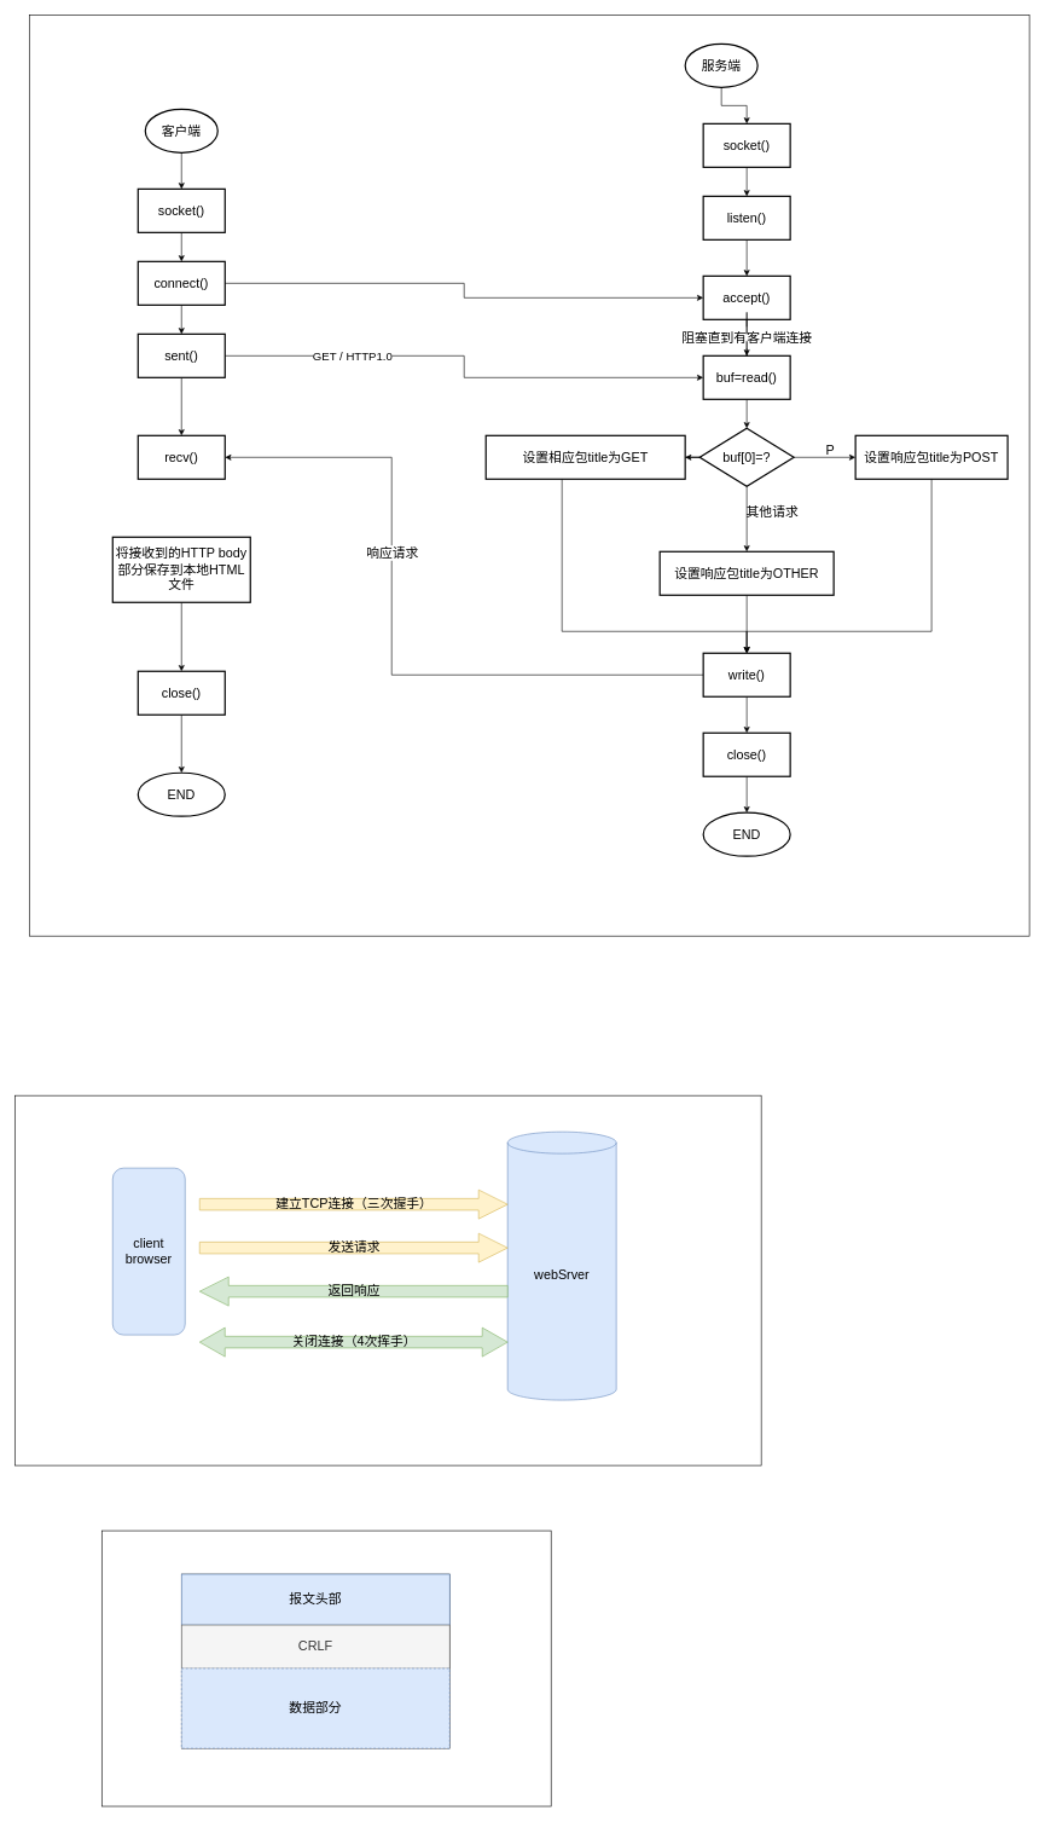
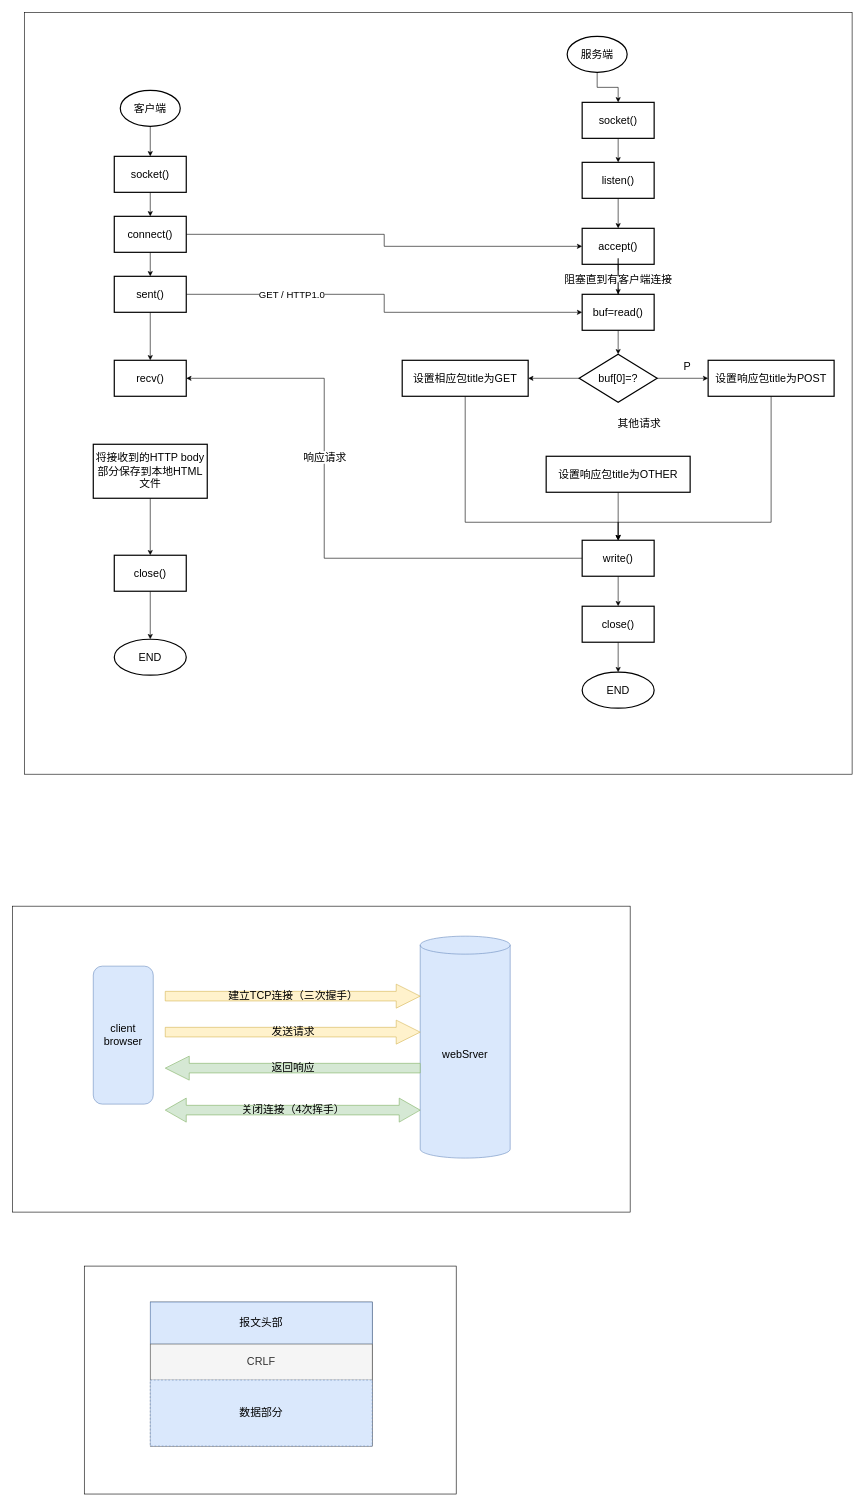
  <mxCell id="0" />
  <mxCell id="1" parent="0" />
  <mxCell id="2" value="" style="rounded=0;whiteSpace=wrap;html=1;fontSize=18;" vertex="1" parent="1"><mxGeometry x="140" y="2110" width="620" height="380" as="geometry" /></mxCell>
  <mxCell id="3" value="" style="rounded=0;whiteSpace=wrap;html=1;fontSize=18;" vertex="1" parent="1"><mxGeometry x="20" y="1510" width="1030" height="510" as="geometry" /></mxCell>
  <mxCell id="4" value="" style="rounded=0;whiteSpace=wrap;html=1;fontSize=18;" parent="1" vertex="1"><mxGeometry x="40" y="20" width="1380" height="1270" as="geometry" /></mxCell>
  <mxCell id="5" value="" style="edgeStyle=orthogonalEdgeStyle;rounded=0;orthogonalLoop=1;jettySize=auto;html=1;fontSize=18;" parent="1" source="6" target="12" edge="1"><mxGeometry relative="1" as="geometry" /></mxCell>
  <mxCell id="6" value="&lt;font style=&quot;font-size: 18px&quot;&gt;客户端&lt;/font&gt;" style="strokeWidth=2;html=1;shape=mxgraph.flowchart.start_1;whiteSpace=wrap;" parent="1" vertex="1"><mxGeometry x="200" y="150" width="100" height="60" as="geometry" /></mxCell>
  <mxCell id="7" value="" style="edgeStyle=orthogonalEdgeStyle;rounded=0;orthogonalLoop=1;jettySize=auto;html=1;fontSize=18;" parent="1" source="8" target="10" edge="1"><mxGeometry relative="1" as="geometry" /></mxCell>
  <mxCell id="8" value="&lt;span style=&quot;font-size: 18px&quot;&gt;服务端&lt;br&gt;&lt;/span&gt;" style="strokeWidth=2;html=1;shape=mxgraph.flowchart.start_1;whiteSpace=wrap;" parent="1" vertex="1"><mxGeometry x="945" y="60" width="100" height="60" as="geometry" /></mxCell>
  <mxCell id="9" value="" style="edgeStyle=orthogonalEdgeStyle;rounded=0;orthogonalLoop=1;jettySize=auto;html=1;fontSize=18;" parent="1" source="10" target="14" edge="1"><mxGeometry relative="1" as="geometry" /></mxCell>
  <mxCell id="10" value="&lt;font style=&quot;font-size: 18px&quot;&gt;socket()&lt;/font&gt;" style="whiteSpace=wrap;html=1;strokeWidth=2;" parent="1" vertex="1"><mxGeometry x="970" y="170" width="120" height="60" as="geometry" /></mxCell>
  <mxCell id="11" value="" style="edgeStyle=orthogonalEdgeStyle;rounded=0;orthogonalLoop=1;jettySize=auto;html=1;fontSize=18;" parent="1" source="12" target="42" edge="1"><mxGeometry relative="1" as="geometry" /></mxCell>
  <mxCell id="12" value="&lt;font style=&quot;font-size: 18px&quot;&gt;socket()&lt;/font&gt;" style="whiteSpace=wrap;html=1;strokeWidth=2;" parent="1" vertex="1"><mxGeometry x="190" y="260" width="120" height="60" as="geometry" /></mxCell>
  <mxCell id="13" value="" style="edgeStyle=orthogonalEdgeStyle;rounded=0;orthogonalLoop=1;jettySize=auto;html=1;fontSize=18;" parent="1" source="14" target="16" edge="1"><mxGeometry relative="1" as="geometry" /></mxCell>
  <mxCell id="14" value="&lt;font style=&quot;font-size: 18px&quot;&gt;listen()&lt;/font&gt;" style="whiteSpace=wrap;html=1;strokeWidth=2;" parent="1" vertex="1"><mxGeometry x="970" y="270" width="120" height="60" as="geometry" /></mxCell>
  <mxCell id="15" value="" style="edgeStyle=orthogonalEdgeStyle;rounded=0;orthogonalLoop=1;jettySize=auto;html=1;fontSize=18;startArrow=none;" parent="1" source="38" target="18" edge="1"><mxGeometry relative="1" as="geometry" /></mxCell>
  <mxCell id="16" value="&lt;font style=&quot;font-size: 18px&quot;&gt;accept()&lt;/font&gt;" style="whiteSpace=wrap;html=1;strokeWidth=2;" parent="1" vertex="1"><mxGeometry x="970" y="380" width="120" height="60" as="geometry" /></mxCell>
  <mxCell id="17" value="" style="edgeStyle=orthogonalEdgeStyle;rounded=0;orthogonalLoop=1;jettySize=auto;html=1;fontSize=18;" parent="1" source="18" target="22" edge="1"><mxGeometry relative="1" as="geometry" /></mxCell>
  <mxCell id="18" value="&lt;font style=&quot;font-size: 18px&quot;&gt;buf=read()&lt;/font&gt;" style="whiteSpace=wrap;html=1;strokeWidth=2;" parent="1" vertex="1"><mxGeometry x="970" y="490" width="120" height="60" as="geometry" /></mxCell>
  <mxCell id="19" value="" style="edgeStyle=orthogonalEdgeStyle;rounded=0;orthogonalLoop=1;jettySize=auto;html=1;fontSize=18;" parent="1" source="22" target="24" edge="1"><mxGeometry relative="1" as="geometry" /></mxCell>
  <mxCell id="20" value="" style="edgeStyle=orthogonalEdgeStyle;rounded=0;orthogonalLoop=1;jettySize=auto;html=1;fontSize=18;" parent="1" source="22" target="26" edge="1"><mxGeometry relative="1" as="geometry" /></mxCell>
- <mxCell id="21" value="" style="edgeStyle=orthogonalEdgeStyle;rounded=0;orthogonalLoop=1;jettySize=auto;html=1;fontSize=18;" parent="1" source="22" target="29" edge="1"><mxGeometry relative="1" as="geometry" /></mxCell>
  <mxCell id="22" value="&lt;font style=&quot;font-size: 18px&quot;&gt;buf[0]=?&lt;/font&gt;" style="rhombus;whiteSpace=wrap;html=1;strokeWidth=2;" parent="1" vertex="1"><mxGeometry x="965" y="590" width="130" height="80" as="geometry" /></mxCell>
  <mxCell id="23" style="edgeStyle=orthogonalEdgeStyle;rounded=0;orthogonalLoop=1;jettySize=auto;html=1;fontSize=18;" parent="1" source="24" target="34" edge="1"><mxGeometry relative="1" as="geometry"><Array as="points"><mxPoint x="775" y="870" /><mxPoint x="1030" y="870" /></Array></mxGeometry></mxCell>
- <mxCell id="24" value="&lt;font style=&quot;font-size: 18px&quot;&gt;设置相应包title为GET&lt;/font&gt;" style="whiteSpace=wrap;html=1;strokeWidth=2;" parent="1" vertex="1"><mxGeometry x="670" y="600" width="275" height="60" as="geometry" /></mxCell>
+ <mxCell id="24" value="&lt;font style=&quot;font-size: 18px&quot;&gt;设置相应包title为GET&lt;/font&gt;" style="whiteSpace=wrap;html=1;strokeWidth=2;" parent="1" vertex="1"><mxGeometry x="670" y="600" width="210" height="60" as="geometry" /></mxCell>
  <mxCell id="25" style="edgeStyle=orthogonalEdgeStyle;rounded=0;orthogonalLoop=1;jettySize=auto;html=1;entryX=0.5;entryY=0;entryDx=0;entryDy=0;fontSize=18;" parent="1" source="26" target="34" edge="1"><mxGeometry relative="1" as="geometry"><Array as="points"><mxPoint x="1285" y="870" /><mxPoint x="1030" y="870" /></Array></mxGeometry></mxCell>
  <mxCell id="26" value="&lt;font style=&quot;font-size: 18px&quot;&gt;设置响应包title为POST&lt;/font&gt;" style="whiteSpace=wrap;html=1;strokeWidth=2;" parent="1" vertex="1"><mxGeometry x="1180" y="600" width="210" height="60" as="geometry" /></mxCell>
- <mxCell id="27" value="P" style="text;html=1;align=center;verticalAlign=middle;resizable=0;points=[];autosize=1;strokeColor=none;fillColor=none;fontSize=18;" parent="1" vertex="1"><mxGeometry x="1130" y="605" width="30" height="30" as="geometry" /></mxCell>
+ <mxCell id="27" value="P" style="text;html=1;align=center;verticalAlign=middle;resizable=0;points=[];autosize=1;strokeColor=none;fillColor=none;fontSize=18;" parent="1" vertex="1"><mxGeometry x="1130" y="595" width="30" height="30" as="geometry" /></mxCell>
  <mxCell id="28" value="" style="edgeStyle=orthogonalEdgeStyle;rounded=0;orthogonalLoop=1;jettySize=auto;html=1;fontSize=18;" parent="1" source="29" target="34" edge="1"><mxGeometry relative="1" as="geometry" /></mxCell>
  <mxCell id="29" value="&lt;font style=&quot;font-size: 18px&quot;&gt;设置响应包title为OTHER&lt;/font&gt;" style="whiteSpace=wrap;html=1;strokeWidth=2;" parent="1" vertex="1"><mxGeometry x="910" y="760" width="240" height="60" as="geometry" /></mxCell>
  <mxCell id="30" value="其他请求" style="text;html=1;align=center;verticalAlign=middle;resizable=0;points=[];autosize=1;strokeColor=none;fillColor=none;fontSize=18;" parent="1" vertex="1"><mxGeometry x="1020" y="690" width="90" height="30" as="geometry" /></mxCell>
  <mxCell id="31" value="" style="edgeStyle=orthogonalEdgeStyle;rounded=0;orthogonalLoop=1;jettySize=auto;html=1;fontSize=18;" parent="1" source="34" target="36" edge="1"><mxGeometry relative="1" as="geometry" /></mxCell>
  <mxCell id="32" style="edgeStyle=orthogonalEdgeStyle;rounded=0;orthogonalLoop=1;jettySize=auto;html=1;entryX=1;entryY=0.5;entryDx=0;entryDy=0;fontSize=18;" parent="1" source="34" target="47" edge="1"><mxGeometry relative="1" as="geometry"><Array as="points"><mxPoint x="540" y="930" /><mxPoint x="540" y="630" /></Array></mxGeometry></mxCell>
  <mxCell id="33" value="响应请求" style="edgeLabel;html=1;align=center;verticalAlign=middle;resizable=0;points=[];fontSize=18;" parent="32" vertex="1" connectable="0"><mxGeometry x="0.248" relative="1" as="geometry"><mxPoint as="offset" /></mxGeometry></mxCell>
  <mxCell id="34" value="&lt;font style=&quot;font-size: 18px&quot;&gt;write()&lt;/font&gt;" style="whiteSpace=wrap;html=1;strokeWidth=2;" parent="1" vertex="1"><mxGeometry x="970" y="900" width="120" height="60" as="geometry" /></mxCell>
  <mxCell id="35" value="" style="edgeStyle=orthogonalEdgeStyle;rounded=0;orthogonalLoop=1;jettySize=auto;html=1;fontSize=18;" parent="1" source="36" target="37" edge="1"><mxGeometry relative="1" as="geometry" /></mxCell>
  <mxCell id="36" value="&lt;font style=&quot;font-size: 18px&quot;&gt;close()&lt;/font&gt;" style="whiteSpace=wrap;html=1;strokeWidth=2;" parent="1" vertex="1"><mxGeometry x="970" y="1010" width="120" height="60" as="geometry" /></mxCell>
  <mxCell id="37" value="&lt;font style=&quot;font-size: 18px&quot;&gt;END&lt;/font&gt;" style="ellipse;whiteSpace=wrap;html=1;strokeWidth=2;" parent="1" vertex="1"><mxGeometry x="970" y="1120" width="120" height="60" as="geometry" /></mxCell>
  <mxCell id="38" value="阻塞直到有客户端连接" style="text;html=1;align=center;verticalAlign=middle;resizable=0;points=[];autosize=1;strokeColor=none;fillColor=none;fontSize=18;" parent="1" vertex="1"><mxGeometry x="930" y="450" width="200" height="30" as="geometry" /></mxCell>
  <mxCell id="39" value="" style="edgeStyle=orthogonalEdgeStyle;rounded=0;orthogonalLoop=1;jettySize=auto;html=1;fontSize=18;endArrow=none;" parent="1" source="16" target="38" edge="1"><mxGeometry relative="1" as="geometry"><mxPoint x="1030" y="440" as="sourcePoint" /><mxPoint x="1030" y="490" as="targetPoint" /></mxGeometry></mxCell>
  <mxCell id="40" value="" style="edgeStyle=orthogonalEdgeStyle;rounded=0;orthogonalLoop=1;jettySize=auto;html=1;fontSize=18;" parent="1" source="42" target="46" edge="1"><mxGeometry relative="1" as="geometry" /></mxCell>
  <mxCell id="41" style="edgeStyle=orthogonalEdgeStyle;rounded=0;orthogonalLoop=1;jettySize=auto;html=1;entryX=0;entryY=0.5;entryDx=0;entryDy=0;" parent="1" source="42" target="16" edge="1"><mxGeometry relative="1" as="geometry" /></mxCell>
  <mxCell id="42" value="&lt;font style=&quot;font-size: 18px&quot;&gt;connect()&lt;/font&gt;" style="whiteSpace=wrap;html=1;strokeWidth=2;" parent="1" vertex="1"><mxGeometry x="190" y="360" width="120" height="60" as="geometry" /></mxCell>
  <mxCell id="43" style="edgeStyle=orthogonalEdgeStyle;rounded=0;orthogonalLoop=1;jettySize=auto;html=1;entryX=0;entryY=0.5;entryDx=0;entryDy=0;" parent="1" source="46" target="18" edge="1"><mxGeometry relative="1" as="geometry" /></mxCell>
  <mxCell id="44" value="GET / HTTP1.0" style="edgeLabel;html=1;align=center;verticalAlign=middle;resizable=0;points=[];fontSize=16;" parent="43" vertex="1" connectable="0"><mxGeometry x="-0.493" y="1" relative="1" as="geometry"><mxPoint as="offset" /></mxGeometry></mxCell>
  <mxCell id="45" value="" style="edgeStyle=orthogonalEdgeStyle;rounded=0;orthogonalLoop=1;jettySize=auto;html=1;fontSize=16;" parent="1" source="46" target="47" edge="1"><mxGeometry relative="1" as="geometry" /></mxCell>
  <mxCell id="46" value="&lt;font style=&quot;font-size: 18px&quot;&gt;sent()&lt;/font&gt;" style="whiteSpace=wrap;html=1;strokeWidth=2;" parent="1" vertex="1"><mxGeometry x="190" y="460" width="120" height="60" as="geometry" /></mxCell>
  <mxCell id="47" value="&lt;font style=&quot;font-size: 18px&quot;&gt;recv()&lt;/font&gt;" style="whiteSpace=wrap;html=1;strokeWidth=2;" parent="1" vertex="1"><mxGeometry x="190" y="600" width="120" height="60" as="geometry" /></mxCell>
  <mxCell id="48" value="" style="edgeStyle=orthogonalEdgeStyle;rounded=0;orthogonalLoop=1;jettySize=auto;html=1;fontSize=18;" parent="1" source="49" target="51" edge="1"><mxGeometry relative="1" as="geometry" /></mxCell>
  <mxCell id="49" value="&lt;font style=&quot;font-size: 18px&quot;&gt;将接收到的HTTP body部分保存到本地HTML文件&lt;/font&gt;" style="whiteSpace=wrap;html=1;strokeWidth=2;" parent="1" vertex="1"><mxGeometry x="155" y="740" width="190" height="90" as="geometry" /></mxCell>
  <mxCell id="50" value="" style="edgeStyle=orthogonalEdgeStyle;rounded=0;orthogonalLoop=1;jettySize=auto;html=1;fontSize=18;" parent="1" source="51" target="52" edge="1"><mxGeometry relative="1" as="geometry" /></mxCell>
  <mxCell id="51" value="&lt;font style=&quot;font-size: 18px&quot;&gt;close()&lt;/font&gt;" style="whiteSpace=wrap;html=1;strokeWidth=2;" parent="1" vertex="1"><mxGeometry x="190" y="925" width="120" height="60" as="geometry" /></mxCell>
  <mxCell id="52" value="&lt;font style=&quot;font-size: 18px&quot;&gt;END&lt;/font&gt;" style="ellipse;whiteSpace=wrap;html=1;strokeWidth=2;" parent="1" vertex="1"><mxGeometry x="190" y="1065" width="120" height="60" as="geometry" /></mxCell>
  <mxCell id="53" value="&lt;font style=&quot;font-size: 18px&quot;&gt;webSrver&lt;/font&gt;" style="shape=cylinder3;whiteSpace=wrap;html=1;boundedLbl=1;backgroundOutline=1;size=15;fillColor=#dae8fc;strokeColor=#6c8ebf;" vertex="1" parent="1"><mxGeometry x="700" y="1560" width="150" height="370" as="geometry" /></mxCell>
  <mxCell id="54" value="&lt;font style=&quot;font-size: 18px&quot;&gt;client&lt;br&gt;browser&lt;br&gt;&lt;/font&gt;" style="rounded=1;whiteSpace=wrap;html=1;fillColor=#dae8fc;strokeColor=#6c8ebf;" vertex="1" parent="1"><mxGeometry x="155" y="1610" width="100" height="230" as="geometry" /></mxCell>
  <mxCell id="55" value="建立TCP连接（三次握手）" style="html=1;shadow=0;dashed=0;align=center;verticalAlign=middle;shape=mxgraph.arrows2.arrow;dy=0.6;dx=40;notch=0;fontSize=18;fillColor=#fff2cc;strokeColor=#d6b656;" vertex="1" parent="1"><mxGeometry x="275" y="1640" width="425" height="40" as="geometry" /></mxCell>
  <mxCell id="56" value="发送请求" style="html=1;shadow=0;dashed=0;align=center;verticalAlign=middle;shape=mxgraph.arrows2.arrow;dy=0.6;dx=40;notch=0;fontSize=18;fillColor=#fff2cc;strokeColor=#d6b656;" vertex="1" parent="1"><mxGeometry x="275" y="1700" width="425" height="40" as="geometry" /></mxCell>
  <mxCell id="57" value="返回响应" style="html=1;shadow=0;dashed=0;align=center;verticalAlign=middle;shape=mxgraph.arrows2.arrow;dy=0.6;dx=40;flipH=1;notch=0;fontSize=18;fillColor=#d5e8d4;strokeColor=#82b366;" vertex="1" parent="1"><mxGeometry x="275" y="1760" width="425" height="40" as="geometry" /></mxCell>
  <mxCell id="58" value="关闭连接（4次挥手）" style="html=1;shadow=0;dashed=0;align=center;verticalAlign=middle;shape=mxgraph.arrows2.twoWayArrow;dy=0.6;dx=35;fontSize=18;fillColor=#d5e8d4;strokeColor=#82b366;" vertex="1" parent="1"><mxGeometry x="275" y="1830" width="425" height="40" as="geometry" /></mxCell>
  <mxCell id="59" value="" style="rounded=0;whiteSpace=wrap;html=1;fontSize=18;" vertex="1" parent="1"><mxGeometry x="250" y="2170" width="370" height="240" as="geometry" /></mxCell>
  <mxCell id="60" value="报文头部" style="rounded=0;whiteSpace=wrap;html=1;fontSize=18;fillColor=#dae8fc;strokeColor=#6c8ebf;" vertex="1" parent="1"><mxGeometry x="250" y="2170" width="370" height="70" as="geometry" /></mxCell>
  <mxCell id="61" value="CRLF" style="rounded=0;whiteSpace=wrap;html=1;fontSize=18;fillColor=#f5f5f5;fontColor=#333333;strokeColor=#666666;" vertex="1" parent="1"><mxGeometry x="250" y="2240" width="370" height="60" as="geometry" /></mxCell>
  <mxCell id="62" value="数据部分" style="rounded=0;whiteSpace=wrap;html=1;fontSize=18;fillColor=#dae8fc;strokeColor=#6c8ebf;dashed=1;" vertex="1" parent="1"><mxGeometry x="250" y="2300" width="370" height="110" as="geometry" /></mxCell>
